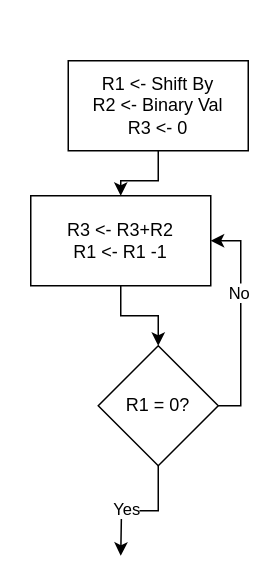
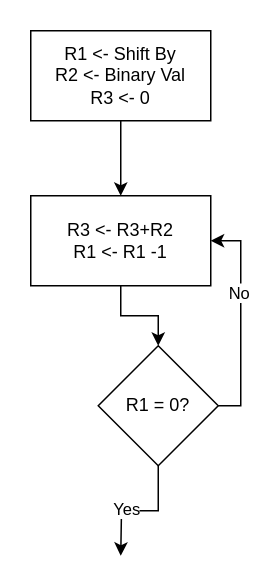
  <mxCell id="0" />
  <mxCell id="1" parent="0" />
  <mxCell id="2" style="edgeStyle=orthogonalEdgeStyle;rounded=0;orthogonalLoop=1;jettySize=auto;html=1;entryX=0.5;entryY=0;entryDx=0;entryDy=0;" edge="1" parent="1" source="3" target="5"><mxGeometry relative="1" as="geometry" /></mxCell>
- <mxCell id="3" value="R1 &amp;lt;- Shift By&lt;br&gt;R2 &amp;lt;- Binary Val&lt;br&gt;R3 &amp;lt;- 0" style="rounded=0;whiteSpace=wrap;html=1;" vertex="1" parent="1"><mxGeometry x="45" y="40" width="120" height="60" as="geometry" /></mxCell>
+ <mxCell id="3" value="R1 &amp;lt;- Shift By&lt;br&gt;R2 &amp;lt;- Binary Val&lt;br&gt;R3 &amp;lt;- 0" style="rounded=0;whiteSpace=wrap;html=1;" vertex="1" parent="1"><mxGeometry x="20" y="20" width="120" height="60" as="geometry" /></mxCell>
  <mxCell id="4" style="edgeStyle=orthogonalEdgeStyle;rounded=0;orthogonalLoop=1;jettySize=auto;html=1;entryX=0.5;entryY=0;entryDx=0;entryDy=0;" edge="1" parent="1" source="5" target="10"><mxGeometry relative="1" as="geometry" /></mxCell>
  <mxCell id="5" value="R3 &amp;lt;- R3+R2&lt;br&gt;R1 &amp;lt;- R1 -1" style="rounded=0;whiteSpace=wrap;html=1;" vertex="1" parent="1"><mxGeometry x="20" y="130" width="120" height="60" as="geometry" /></mxCell>
  <mxCell id="6" style="edgeStyle=orthogonalEdgeStyle;rounded=0;orthogonalLoop=1;jettySize=auto;html=1;entryX=1;entryY=0.5;entryDx=0;entryDy=0;" edge="1" parent="1" source="10" target="5"><mxGeometry relative="1" as="geometry"><Array as="points"><mxPoint x="160" y="270" /><mxPoint x="160" y="160" /></Array></mxGeometry></mxCell>
  <mxCell id="7" value="No" style="edgeLabel;html=1;align=center;verticalAlign=middle;resizable=0;points=[];" vertex="1" connectable="0" parent="6"><mxGeometry x="0.26" y="2" relative="1" as="geometry"><mxPoint as="offset" /></mxGeometry></mxCell>
  <mxCell id="8" style="edgeStyle=orthogonalEdgeStyle;rounded=0;orthogonalLoop=1;jettySize=auto;html=1;" edge="1" parent="1" source="10"><mxGeometry relative="1" as="geometry"><mxPoint x="80" y="370" as="targetPoint" /></mxGeometry></mxCell>
  <mxCell id="9" value="Yes" style="edgeLabel;html=1;align=center;verticalAlign=middle;resizable=0;points=[];" vertex="1" connectable="0" parent="8"><mxGeometry x="0.234" y="-2" relative="1" as="geometry"><mxPoint as="offset" /></mxGeometry></mxCell>
  <mxCell id="10" value="R1 = 0?" style="rhombus;whiteSpace=wrap;html=1;" vertex="1" parent="1"><mxGeometry x="65" y="230" width="80" height="80" as="geometry" /></mxCell>
